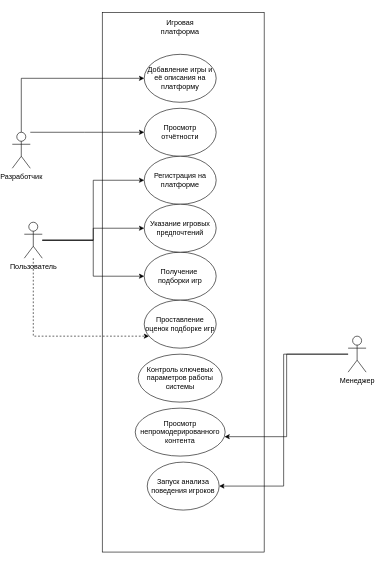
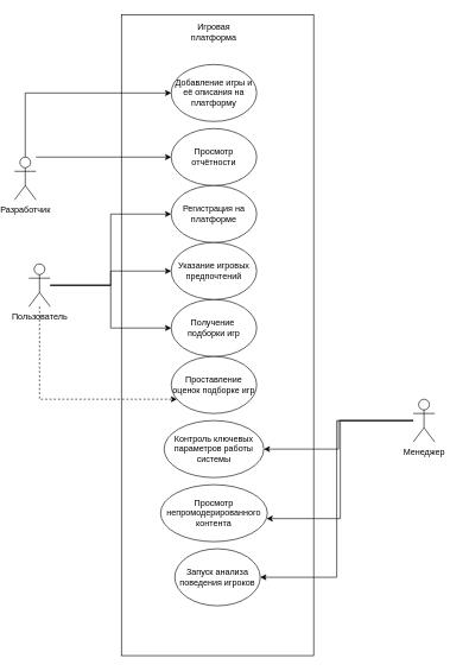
  <mxCell id="0" />
  <mxCell id="1" parent="0" />
  <mxCell id="2" value="" style="rounded=0;whiteSpace=wrap;html=1;" vertex="1" parent="1"><mxGeometry x="170" y="20" width="270" height="900" as="geometry" /></mxCell>
  <mxCell id="3" style="edgeStyle=orthogonalEdgeStyle;rounded=0;orthogonalLoop=1;jettySize=auto;html=1;" edge="1" parent="1" source="7" target="14"><mxGeometry relative="1" as="geometry" /></mxCell>
  <mxCell id="4" style="edgeStyle=orthogonalEdgeStyle;rounded=0;orthogonalLoop=1;jettySize=auto;html=1;dashed=1;" edge="1" parent="1" source="7" target="16"><mxGeometry relative="1" as="geometry"><Array as="points"><mxPoint x="55" y="560" /></Array></mxGeometry></mxCell>
  <mxCell id="5" style="edgeStyle=orthogonalEdgeStyle;rounded=0;orthogonalLoop=1;jettySize=auto;html=1;entryX=0;entryY=0.5;entryDx=0;entryDy=0;" edge="1" parent="1" source="7" target="21"><mxGeometry relative="1" as="geometry" /></mxCell>
  <mxCell id="6" style="edgeStyle=orthogonalEdgeStyle;rounded=0;orthogonalLoop=1;jettySize=auto;html=1;entryX=0;entryY=0.5;entryDx=0;entryDy=0;" edge="1" parent="1" source="7" target="22"><mxGeometry relative="1" as="geometry" /></mxCell>
  <mxCell id="7" value="Пользователь" style="shape=umlActor;verticalLabelPosition=bottom;verticalAlign=top;html=1;outlineConnect=0;" vertex="1" parent="1"><mxGeometry x="40" y="370" width="30" height="60" as="geometry" /></mxCell>
+ <mxCell id="8" style="edgeStyle=orthogonalEdgeStyle;rounded=0;orthogonalLoop=1;jettySize=auto;html=1;entryX=1;entryY=0.5;entryDx=0;entryDy=0;" edge="1" parent="1" source="10" target="20"><mxGeometry relative="1" as="geometry" /></mxCell>
  <mxCell id="9" style="edgeStyle=orthogonalEdgeStyle;rounded=0;orthogonalLoop=1;jettySize=auto;html=1;entryX=1;entryY=0.5;entryDx=0;entryDy=0;" edge="1" parent="1" source="10" target="24"><mxGeometry relative="1" as="geometry" /></mxCell>
  <mxCell id="10" value="Менеджер" style="shape=umlActor;verticalLabelPosition=bottom;verticalAlign=top;html=1;outlineConnect=0;" vertex="1" parent="1"><mxGeometry x="580" y="560" width="30" height="60" as="geometry" /></mxCell>
  <mxCell id="11" style="edgeStyle=orthogonalEdgeStyle;rounded=0;orthogonalLoop=1;jettySize=auto;html=1;" edge="1" parent="1" source="13" target="15"><mxGeometry relative="1" as="geometry"><Array as="points"><mxPoint x="35" y="130" /></Array></mxGeometry></mxCell>
  <mxCell id="12" style="edgeStyle=orthogonalEdgeStyle;rounded=0;orthogonalLoop=1;jettySize=auto;html=1;" edge="1" parent="1" source="13" target="17"><mxGeometry relative="1" as="geometry"><Array as="points"><mxPoint x="140" y="220" /><mxPoint x="140" y="220" /></Array></mxGeometry></mxCell>
  <mxCell id="13" value="Разработчик" style="shape=umlActor;verticalLabelPosition=bottom;verticalAlign=top;html=1;outlineConnect=0;" vertex="1" parent="1"><mxGeometry x="20" y="220" width="30" height="60" as="geometry" /></mxCell>
  <mxCell id="14" value="Получение&amp;nbsp; подборки игр" style="ellipse;whiteSpace=wrap;html=1;" vertex="1" parent="1"><mxGeometry x="240" y="420" width="120" height="80" as="geometry" /></mxCell>
  <mxCell id="15" value="Добавление игры и её описания на платформу" style="ellipse;whiteSpace=wrap;html=1;" vertex="1" parent="1"><mxGeometry x="240" y="90" width="120" height="80" as="geometry" /></mxCell>
  <mxCell id="16" value="Проставление оценок подборке игр" style="ellipse;whiteSpace=wrap;html=1;" vertex="1" parent="1"><mxGeometry x="240" y="500" width="120" height="80" as="geometry" /></mxCell>
  <mxCell id="17" value="Просмотр отчётности" style="ellipse;whiteSpace=wrap;html=1;" vertex="1" parent="1"><mxGeometry x="240" y="180" width="120" height="80" as="geometry" /></mxCell>
  <mxCell id="18" value="Просмотр непромодерированного контента" style="ellipse;whiteSpace=wrap;html=1;" vertex="1" parent="1"><mxGeometry x="225" y="680" width="150" height="80" as="geometry" /></mxCell>
  <mxCell id="19" style="edgeStyle=orthogonalEdgeStyle;rounded=0;orthogonalLoop=1;jettySize=auto;html=1;entryX=0.993;entryY=0.595;entryDx=0;entryDy=0;entryPerimeter=0;" edge="1" parent="1" source="10" target="18"><mxGeometry relative="1" as="geometry" /></mxCell>
  <mxCell id="20" value="Контроль ключевых параметров работы системы" style="ellipse;whiteSpace=wrap;html=1;" vertex="1" parent="1"><mxGeometry x="230" y="590" width="140" height="80" as="geometry" /></mxCell>
  <mxCell id="21" value="Регистрация на платформе" style="ellipse;whiteSpace=wrap;html=1;" vertex="1" parent="1"><mxGeometry x="240" y="260" width="120" height="80" as="geometry" /></mxCell>
  <mxCell id="22" value="Указание игровых предпочтений" style="ellipse;whiteSpace=wrap;html=1;" vertex="1" parent="1"><mxGeometry x="240" y="340" width="120" height="80" as="geometry" /></mxCell>
  <mxCell id="23" value="Игровая платформа" style="text;html=1;whiteSpace=wrap;strokeColor=none;fillColor=none;align=center;verticalAlign=middle;rounded=0;" vertex="1" parent="1"><mxGeometry x="270" y="30" width="60" height="30" as="geometry" /></mxCell>
  <mxCell id="24" value="Запуск анализа поведения игроков" style="ellipse;whiteSpace=wrap;html=1;" vertex="1" parent="1"><mxGeometry x="245" y="770" width="120" height="80" as="geometry" /></mxCell>
